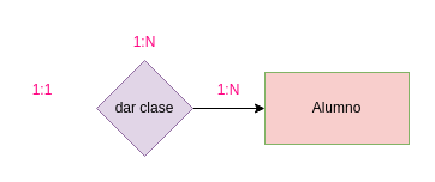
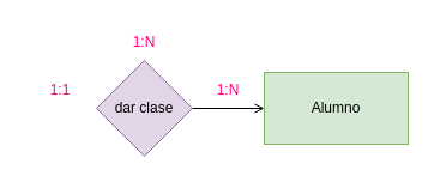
  <mxCell id="0" />
  <mxCell id="1" parent="0" />
- <mxCell id="2" value="Alumno" style="rounded=0;whiteSpace=wrap;html=1;fillColor=#f8cecc;strokeColor=#82b366;" vertex="1" parent="1"><mxGeometry x="220" y="60" width="120" height="60" as="geometry" /></mxCell>
- <mxCell id="3" style="edgeStyle=orthogonalEdgeStyle;rounded=0;orthogonalLoop=1;jettySize=auto;html=1;exitX=1;exitY=0.5;exitDx=0;exitDy=0;strokeColor=#000000;fontColor=#FF0080;" edge="1" parent="1" source="4" target="2"><mxGeometry relative="1" as="geometry" /></mxCell>
+ <mxCell id="2" value="Alumno" style="rounded=0;whiteSpace=wrap;html=1;fillColor=#d5e8d4;strokeColor=#82b366;" vertex="1" parent="1"><mxGeometry x="220" y="60" width="120" height="60" as="geometry" /></mxCell>
+ <mxCell id="3" style="edgeStyle=orthogonalEdgeStyle;rounded=0;orthogonalLoop=1;jettySize=auto;html=1;exitX=1;exitY=0.5;exitDx=0;exitDy=0;strokeColor=#000000;fontColor=#FF0080;endArrow=open;" edge="1" parent="1" source="4" target="2"><mxGeometry relative="1" as="geometry" /></mxCell>
  <mxCell id="4" value="dar clase" style="rhombus;whiteSpace=wrap;html=1;fillColor=#e1d5e7;strokeColor=#9673a6;" vertex="1" parent="1"><mxGeometry x="80" y="50" width="80" height="80" as="geometry" /></mxCell>
- <mxCell id="5" value="1:1" style="text;html=1;align=center;verticalAlign=middle;whiteSpace=wrap;rounded=0;fontColor=#FF0080;" vertex="1" parent="1"><mxGeometry x="5" y="60" width="60" height="30" as="geometry" /></mxCell>
+ <mxCell id="5" value="1:1" style="text;html=1;align=center;verticalAlign=middle;whiteSpace=wrap;rounded=0;fontColor=#FF0080;" vertex="1" parent="1"><mxGeometry x="20" y="60" width="60" height="30" as="geometry" /></mxCell>
  <mxCell id="6" value="&lt;font color=&quot;#FF0080&quot;&gt;1:N&lt;/font&gt;" style="text;html=1;align=center;verticalAlign=middle;whiteSpace=wrap;rounded=0;" vertex="1" parent="1"><mxGeometry x="160" y="60" width="60" height="30" as="geometry" /></mxCell>
  <mxCell id="7" style="edgeStyle=orthogonalEdgeStyle;rounded=0;orthogonalLoop=1;jettySize=auto;html=1;exitX=0.5;exitY=1;exitDx=0;exitDy=0;entryX=0.5;entryY=0;entryDx=0;entryDy=0;strokeColor=#000000;fontColor=#FF0080;" edge="1" parent="1" source="8" target="4"><mxGeometry relative="1" as="geometry" /></mxCell>
  <mxCell id="8" value="&lt;div&gt;1:N&lt;/div&gt;" style="text;html=1;align=center;verticalAlign=middle;whiteSpace=wrap;rounded=0;fontColor=#FF0080;" vertex="1" parent="1"><mxGeometry x="90" y="20" width="60" height="30" as="geometry" /></mxCell>
